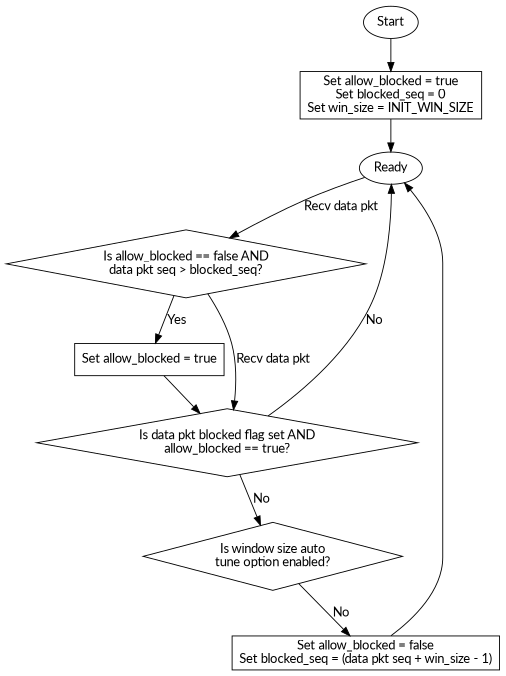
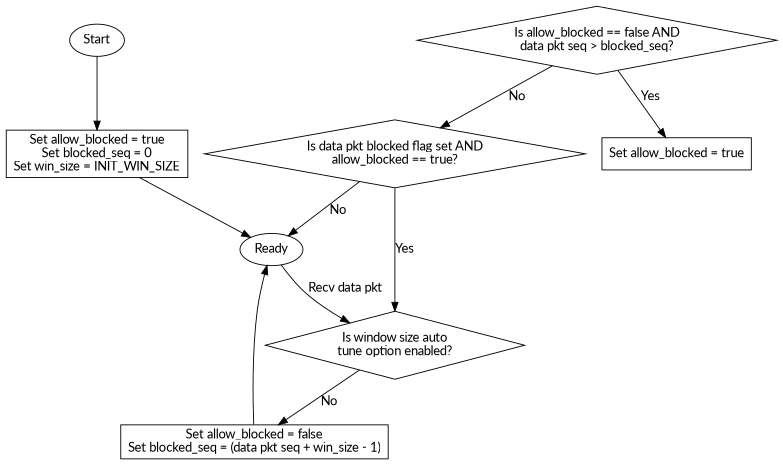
  digraph {
    fontname=Lato
    node [fontname=Lato shape=box]
    edge [fontname=Lato]
    n1 [label=Start shape=ellipse]
    n2 [label="Set allow_blocked = true\nSet blocked_seq = 0\nSet win_size = INIT_WIN_SIZE"]
    n3 [label=Ready shape=ellipse]
    n4 [label="Is allow_blocked == false AND\ndata pkt seq > blocked_seq?" shape=diamond]
    n5 [label="Set allow_blocked = true"]
    n6 [label="Is data pkt blocked flag set AND\nallow_blocked == true?" shape=diamond]
    n7 [label="Is window size auto\ntune option enabled?" shape=diamond]
    n8 [label="Set allow_blocked = false\nSet blocked_seq = (data pkt seq + win_size - 1)"]
    n1 -> n2
    n2 -> n3
-   n3 -> n4 [label="Recv data pkt"]
+   n3 -> n7 [label="Recv data pkt"]
    n4 -> n5 [label=Yes]
-   n4 -> n6 [label="Recv data pkt"]
-   n5 -> n6
+   n4 -> n6 [label=No]
    n6 -> n3 [label=No]
-   n6 -> n7 [label=No]
+   n6 -> n7 [label=Yes]
    n7 -> n8 [label=No]
    n8 -> n3
  }
